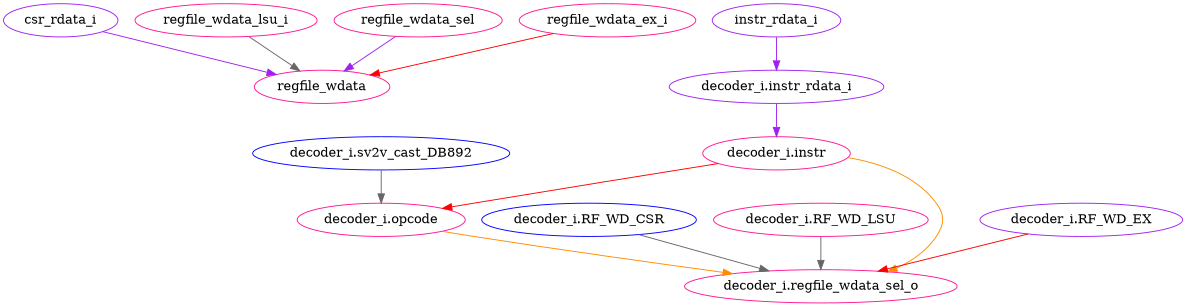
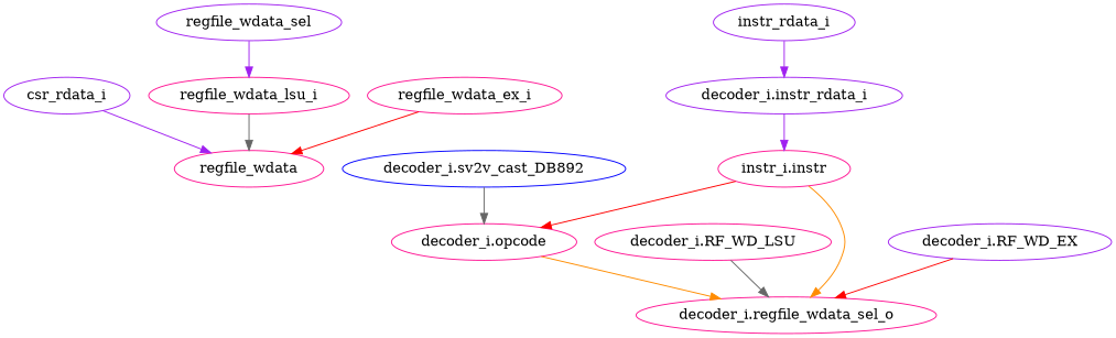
  strict digraph {
    node [color=deeppink complexity=4 importance=0.00978721699262 rank=0.00244680424815]
    edge [color=purple]
    csr_rdata_i [color=purple]
    regfile_wdata [complexity=2 importance=0.00829125430219 rank=0.00414562715109]
    regfile_wdata_lsu_i
    "decoder_i.sv2v_cast_DB892" [color=blue complexity=7 importance=0.407241204152 rank=0.0581773148789]
    "decoder_i.opcode" [importance=0.405745241462 rank=0.101436310366]
    "decoder_i.regfile_wdata_sel_o" [complexity=3 importance=0.0403497308538 rank=0.0134499102846]
-   regfile_wdata_sel [complexity=3 importance=0.0365571227505 rank=0.0121857075835]
+   regfile_wdata_sel [color=purple complexity=3 importance=0.0365571227505 rank=0.0121857075835]
    regfile_wdata_ex_i
-   "decoder_i.RF_WD_CSR" [color=blue complexity=5 importance=0.0418456935443 rank=0.00836913870885]
    "decoder_i.RF_WD_LSU" [complexity=5 importance=0.0418456935443 rank=0.00836913870885]
-   "decoder_i.instr" [complexity=7 importance=0.408176172032 rank=0.0583108817189]
+   "decoder_i.instr" [complexity=7 importance=0.408176172032 rank=0.0583108817189 label="instr_i.instr"]
    instr_rdata_i [color=purple complexity=9 importance=0.411542096504 rank=0.0457268996116]
    "decoder_i.instr_rdata_i" [color=purple complexity=9 importance=0.410046133814 rank=0.0455606815348]
    "decoder_i.RF_WD_EX" [color=purple complexity=5 importance=0.0418456935443 rank=0.00836913870885]
    csr_rdata_i -> regfile_wdata
    regfile_wdata_lsu_i -> regfile_wdata [color=gray40]
    "decoder_i.sv2v_cast_DB892" -> "decoder_i.opcode" [color=gray40]
    "decoder_i.opcode" -> "decoder_i.regfile_wdata_sel_o" [color=darkorange]
-   regfile_wdata_sel -> regfile_wdata
+   regfile_wdata_sel -> regfile_wdata_lsu_i
    regfile_wdata_ex_i -> regfile_wdata [color=red]
-   "decoder_i.RF_WD_CSR" -> "decoder_i.regfile_wdata_sel_o" [color=gray40]
    "decoder_i.RF_WD_LSU" -> "decoder_i.regfile_wdata_sel_o" [color=gray40]
    "decoder_i.instr" -> "decoder_i.opcode" [color=red]
    "decoder_i.instr" -> "decoder_i.regfile_wdata_sel_o" [color=darkorange]
    instr_rdata_i -> "decoder_i.instr_rdata_i"
    "decoder_i.instr_rdata_i" -> "decoder_i.instr"
    "decoder_i.RF_WD_EX" -> "decoder_i.regfile_wdata_sel_o" [color=red]
  }
